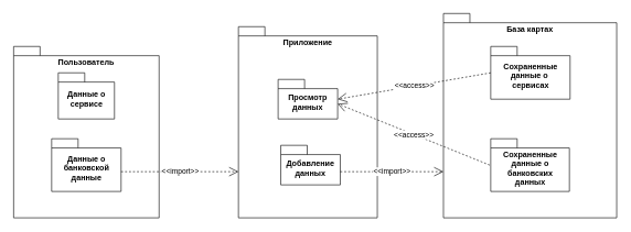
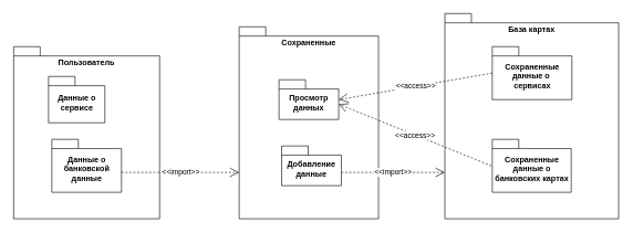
  <mxCell id="0" />
  <mxCell id="1" parent="0" />
  <mxCell id="2" value="Пользователь" style="shape=folder;fontStyle=1;spacingTop=10;tabWidth=40;tabHeight=14;tabPosition=left;html=1;whiteSpace=wrap;verticalAlign=top;" vertex="1" parent="1"><mxGeometry x="20" y="70" width="220" height="260" as="geometry" /></mxCell>
- <mxCell id="3" value="Данные о сервисе" style="shape=folder;fontStyle=1;spacingTop=10;tabWidth=40;tabHeight=14;tabPosition=left;html=1;whiteSpace=wrap;" vertex="1" parent="1"><mxGeometry x="87.5" y="110" width="85" height="70" as="geometry" /></mxCell>
+ <mxCell id="3" value="Данные о сервисе" style="shape=folder;fontStyle=1;spacingTop=10;tabWidth=40;tabHeight=14;tabPosition=left;html=1;whiteSpace=wrap;" vertex="1" parent="1"><mxGeometry x="72.5" y="115" width="85" height="70" as="geometry" /></mxCell>
  <mxCell id="4" value="Данные о банковской данные" style="shape=folder;fontStyle=1;spacingTop=10;tabWidth=40;tabHeight=14;tabPosition=left;html=1;whiteSpace=wrap;" vertex="1" parent="1"><mxGeometry x="77.5" y="210" width="105" height="80" as="geometry" /></mxCell>
- <mxCell id="5" value="Приложение" style="shape=folder;fontStyle=1;spacingTop=10;tabWidth=40;tabHeight=14;tabPosition=left;html=1;whiteSpace=wrap;verticalAlign=top;" vertex="1" parent="1"><mxGeometry x="360" y="40" width="210" height="290" as="geometry" /></mxCell>
+ <mxCell id="5" value="Сохраненные" style="shape=folder;fontStyle=1;spacingTop=10;tabWidth=40;tabHeight=14;tabPosition=left;html=1;whiteSpace=wrap;verticalAlign=top;" vertex="1" parent="1"><mxGeometry x="360" y="40" width="210" height="290" as="geometry" /></mxCell>
  <mxCell id="6" value="Просмотр данных" style="shape=folder;fontStyle=1;spacingTop=10;tabWidth=40;tabHeight=14;tabPosition=left;html=1;whiteSpace=wrap;" vertex="1" parent="1"><mxGeometry x="420" y="120" width="90" height="60" as="geometry" /></mxCell>
- <mxCell id="7" value="Добавление данных" style="shape=folder;fontStyle=1;spacingTop=10;tabWidth=40;tabHeight=14;tabPosition=left;html=1;whiteSpace=wrap;" vertex="1" parent="1"><mxGeometry x="424" y="220" width="90" height="60" as="geometry" /></mxCell>
+ <mxCell id="7" value="Добавление данные" style="shape=folder;fontStyle=1;spacingTop=10;tabWidth=40;tabHeight=14;tabPosition=left;html=1;whiteSpace=wrap;" vertex="1" parent="1"><mxGeometry x="424" y="220" width="90" height="60" as="geometry" /></mxCell>
  <mxCell id="8" value="База картах" style="shape=folder;fontStyle=1;spacingTop=10;tabWidth=40;tabHeight=14;tabPosition=left;html=1;whiteSpace=wrap;verticalAlign=top;" vertex="1" parent="1"><mxGeometry x="670" y="20" width="262" height="310" as="geometry" /></mxCell>
  <mxCell id="9" value="Сохраненные&lt;br&gt;данные о&amp;nbsp;&lt;br&gt;сервисах" style="shape=folder;fontStyle=1;spacingTop=10;tabWidth=40;tabHeight=14;tabPosition=left;html=1;whiteSpace=wrap;" vertex="1" parent="1"><mxGeometry x="741.5" y="70" width="120" height="80" as="geometry" /></mxCell>
- <mxCell id="10" value="Сохраненные данные о&lt;br&gt;банковских данных" style="shape=folder;fontStyle=1;spacingTop=10;tabWidth=40;tabHeight=14;tabPosition=left;html=1;whiteSpace=wrap;" vertex="1" parent="1"><mxGeometry x="741.5" y="210" width="119" height="80" as="geometry" /></mxCell>
+ <mxCell id="10" value="Сохраненные данные о&lt;br&gt;банковских картах" style="shape=folder;fontStyle=1;spacingTop=10;tabWidth=40;tabHeight=14;tabPosition=left;html=1;whiteSpace=wrap;" vertex="1" parent="1"><mxGeometry x="741.5" y="210" width="119" height="80" as="geometry" /></mxCell>
  <mxCell id="11" value="&amp;lt;&amp;lt;import&amp;gt;&amp;gt;" style="endArrow=open;endSize=12;dashed=1;html=1;rounded=0;exitX=0;exitY=0;exitDx=85;exitDy=42;exitPerimeter=0;" edge="1" parent="1"><mxGeometry width="160" relative="1" as="geometry"><mxPoint x="182.5" y="260" as="sourcePoint" /><mxPoint x="360" y="260" as="targetPoint" /></mxGeometry></mxCell>
  <mxCell id="12" value="&amp;lt;&amp;lt;import&amp;gt;&amp;gt;" style="endArrow=open;endSize=12;dashed=1;html=1;rounded=0;exitX=0;exitY=0;exitDx=85;exitDy=42;exitPerimeter=0;" edge="1" parent="1"><mxGeometry width="160" relative="1" as="geometry"><mxPoint x="514" y="260" as="sourcePoint" /><mxPoint x="670" y="260" as="targetPoint" /></mxGeometry></mxCell>
  <mxCell id="13" value="&amp;lt;&amp;lt;access&amp;gt;&amp;gt;" style="endArrow=open;endSize=12;dashed=1;html=1;rounded=0;exitX=0;exitY=0;exitDx=85;exitDy=42;exitPerimeter=0;entryX=0;entryY=0;entryDx=90;entryDy=37;entryPerimeter=0;" edge="1" parent="1" target="6"><mxGeometry width="160" relative="1" as="geometry"><mxPoint x="740" y="250" as="sourcePoint" /><mxPoint x="530" y="230" as="targetPoint" /></mxGeometry></mxCell>
  <mxCell id="14" value="&amp;lt;&amp;lt;access&amp;gt;&amp;gt;" style="endArrow=open;endSize=12;dashed=1;html=1;rounded=0;exitX=0;exitY=0;exitDx=85;exitDy=42;exitPerimeter=0;" edge="1" parent="1"><mxGeometry width="160" relative="1" as="geometry"><mxPoint x="741.5" y="110" as="sourcePoint" /><mxPoint x="510" y="150" as="targetPoint" /></mxGeometry></mxCell>
